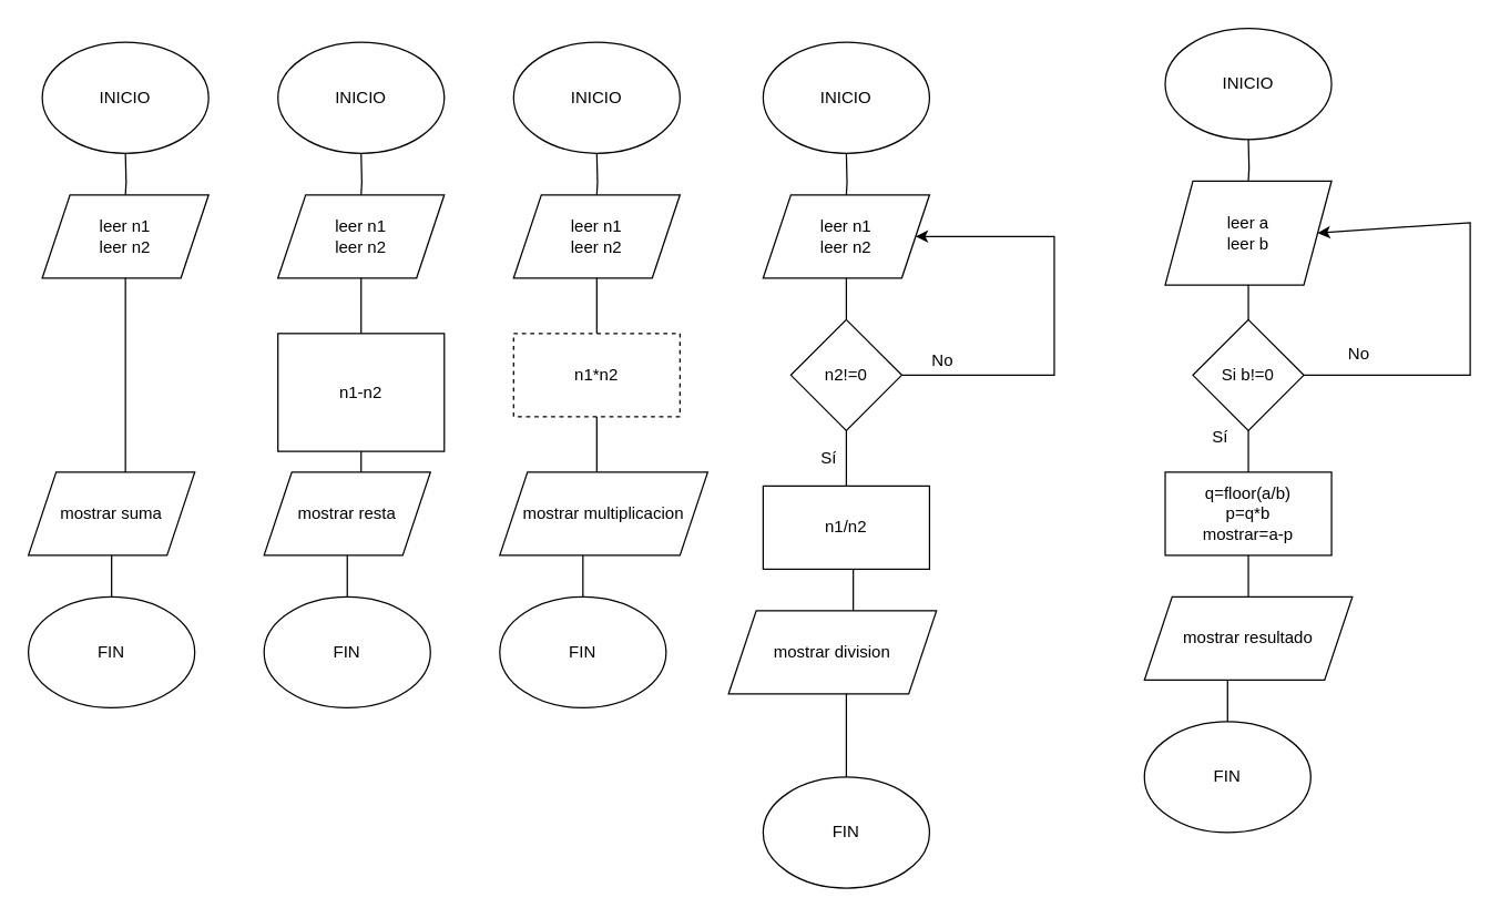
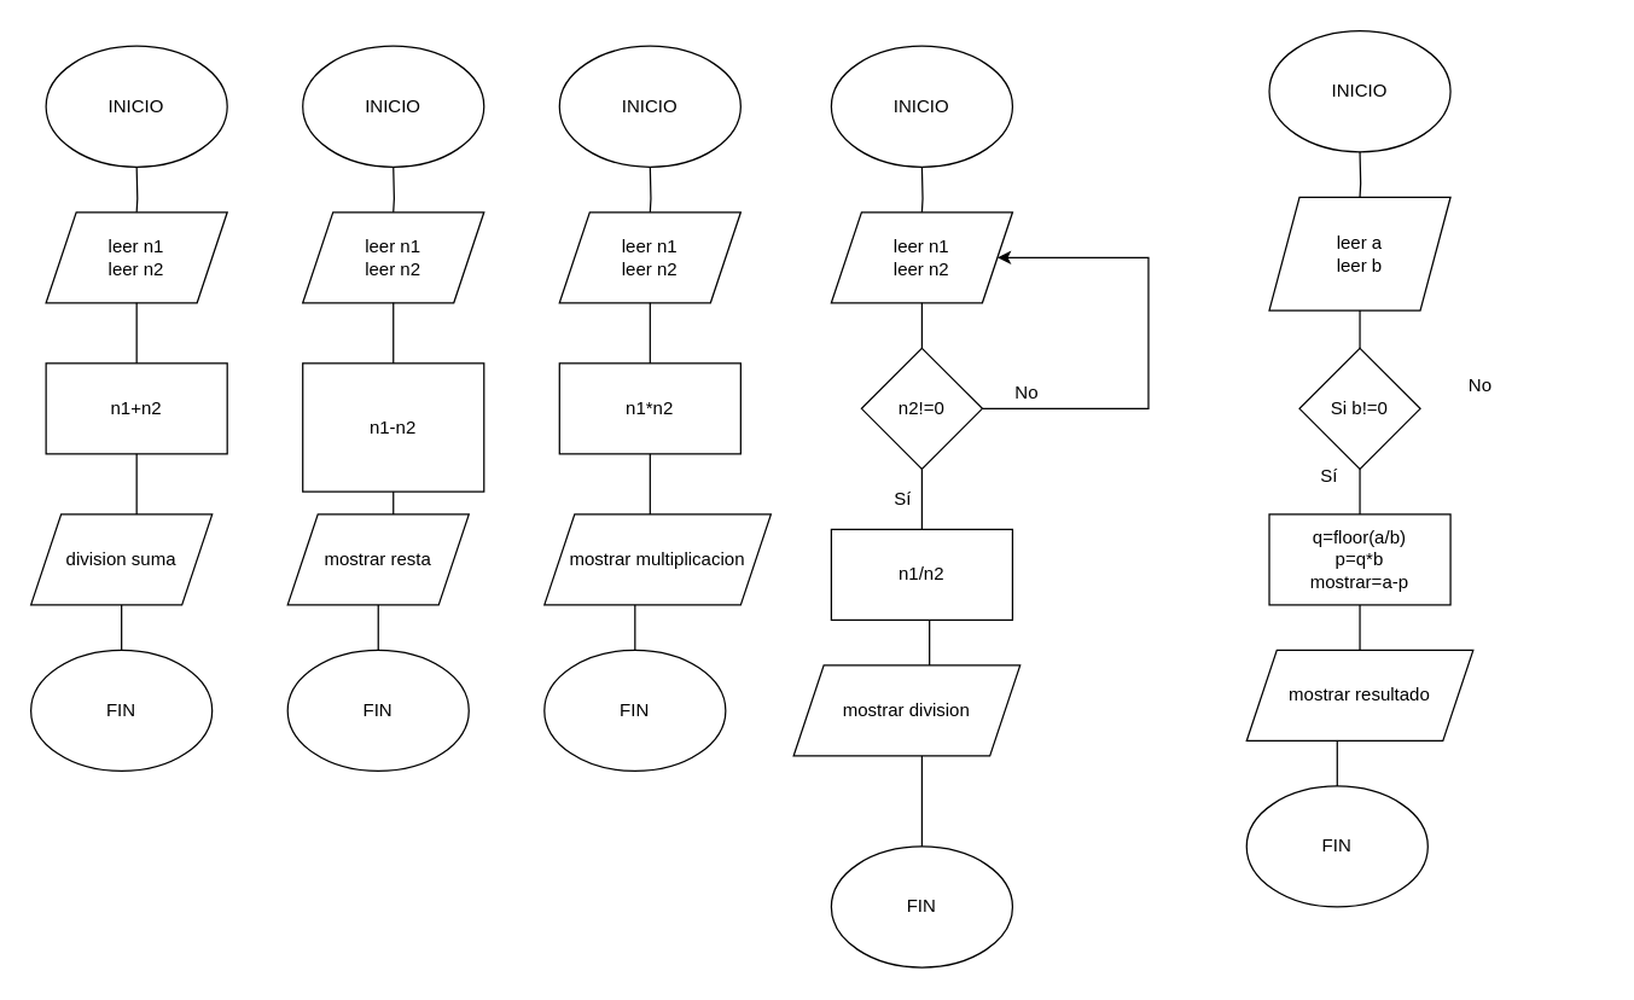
  <mxCell id="0" />
  <mxCell id="1" parent="0" />
  <mxCell id="2" value="INICIO" style="ellipse;whiteSpace=wrap;html=1;" parent="1" vertex="1"><mxGeometry x="30" y="30" width="120" height="80" as="geometry" /></mxCell>
  <mxCell id="3" value="leer n1&lt;br&gt;leer n2" style="shape=parallelogram;perimeter=parallelogramPerimeter;whiteSpace=wrap;html=1;fixedSize=1;" parent="1" vertex="1"><mxGeometry x="30" y="140" width="120" height="60" as="geometry" /></mxCell>
  <mxCell id="4" value="" style="rounded=0;html=1;jettySize=auto;orthogonalLoop=1;fontSize=11;endArrow=none;endFill=0;endSize=8;strokeWidth=1;shadow=0;labelBackgroundColor=none;edgeStyle=orthogonalEdgeStyle;" parent="1" target="3" edge="1"><mxGeometry relative="1" as="geometry"><mxPoint x="90" y="110" as="sourcePoint" /><mxPoint x="90" y="230" as="targetPoint" /></mxGeometry></mxCell>
- <mxCell id="5" value="mostrar suma" style="shape=parallelogram;perimeter=parallelogramPerimeter;whiteSpace=wrap;html=1;fixedSize=1;" parent="1" vertex="1"><mxGeometry x="20" y="340" width="120" height="60" as="geometry" /></mxCell>
+ <mxCell id="5" value="division suma" style="shape=parallelogram;perimeter=parallelogramPerimeter;whiteSpace=wrap;html=1;fixedSize=1;" parent="1" vertex="1"><mxGeometry x="20" y="340" width="120" height="60" as="geometry" /></mxCell>
  <mxCell id="6" value="" style="rounded=0;html=1;jettySize=auto;orthogonalLoop=1;fontSize=11;endArrow=none;endFill=0;endSize=8;strokeWidth=1;shadow=0;labelBackgroundColor=none;edgeStyle=orthogonalEdgeStyle;startArrow=none;" parent="1" source="3" target="5" edge="1"><mxGeometry relative="1" as="geometry"><mxPoint x="90" y="200" as="sourcePoint" /><mxPoint x="90" y="380" as="targetPoint" /><Array as="points"><mxPoint x="90" y="340" /><mxPoint x="90" y="340" /></Array></mxGeometry></mxCell>
+ <mxCell id="7" value="n1+n2" style="rounded=0;whiteSpace=wrap;html=1;" parent="1" vertex="1"><mxGeometry x="30" y="240" width="120" height="60" as="geometry" /></mxCell>
  <mxCell id="8" value="FIN" style="ellipse;whiteSpace=wrap;html=1;" parent="1" vertex="1"><mxGeometry x="20" y="430" width="120" height="80" as="geometry" /></mxCell>
  <mxCell id="9" value="" style="endArrow=none;html=1;rounded=0;entryX=0.5;entryY=0;entryDx=0;entryDy=0;" parent="1" target="8" edge="1"><mxGeometry width="50" height="50" relative="1" as="geometry"><mxPoint x="80" y="400" as="sourcePoint" /><mxPoint x="310" y="260" as="targetPoint" /><Array as="points"><mxPoint x="80" y="400" /></Array></mxGeometry></mxCell>
  <mxCell id="10" value="INICIO" style="ellipse;whiteSpace=wrap;html=1;" parent="1" vertex="1"><mxGeometry x="200" y="30" width="120" height="80" as="geometry" /></mxCell>
  <mxCell id="11" value="leer n1&lt;br&gt;leer n2" style="shape=parallelogram;perimeter=parallelogramPerimeter;whiteSpace=wrap;html=1;fixedSize=1;" parent="1" vertex="1"><mxGeometry x="200" y="140" width="120" height="60" as="geometry" /></mxCell>
  <mxCell id="12" value="" style="rounded=0;html=1;jettySize=auto;orthogonalLoop=1;fontSize=11;endArrow=none;endFill=0;endSize=8;strokeWidth=1;shadow=0;labelBackgroundColor=none;edgeStyle=orthogonalEdgeStyle;" parent="1" target="11" edge="1"><mxGeometry relative="1" as="geometry"><mxPoint x="260" y="110" as="sourcePoint" /><mxPoint x="260" y="230" as="targetPoint" /></mxGeometry></mxCell>
  <mxCell id="13" value="mostrar resta" style="shape=parallelogram;perimeter=parallelogramPerimeter;whiteSpace=wrap;html=1;fixedSize=1;" parent="1" vertex="1"><mxGeometry x="190" y="340" width="120" height="60" as="geometry" /></mxCell>
  <mxCell id="14" value="" style="rounded=0;html=1;jettySize=auto;orthogonalLoop=1;fontSize=11;endArrow=none;endFill=0;endSize=8;strokeWidth=1;shadow=0;labelBackgroundColor=none;edgeStyle=orthogonalEdgeStyle;startArrow=none;" parent="1" source="11" target="13" edge="1"><mxGeometry relative="1" as="geometry"><mxPoint x="260" y="200" as="sourcePoint" /><mxPoint x="260" y="380" as="targetPoint" /><Array as="points"><mxPoint x="260" y="340" /><mxPoint x="260" y="340" /></Array></mxGeometry></mxCell>
  <mxCell id="15" value="n1-n2" style="rounded=0;whiteSpace=wrap;html=1;" parent="1" vertex="1"><mxGeometry x="200" y="240" width="120" height="85" as="geometry" /></mxCell>
  <mxCell id="16" value="FIN" style="ellipse;whiteSpace=wrap;html=1;" parent="1" vertex="1"><mxGeometry x="190" y="430" width="120" height="80" as="geometry" /></mxCell>
  <mxCell id="17" value="" style="endArrow=none;html=1;rounded=0;entryX=0.5;entryY=0;entryDx=0;entryDy=0;" parent="1" target="16" edge="1"><mxGeometry width="50" height="50" relative="1" as="geometry"><mxPoint x="250" y="400" as="sourcePoint" /><mxPoint x="480" y="260" as="targetPoint" /><Array as="points"><mxPoint x="250" y="400" /></Array></mxGeometry></mxCell>
  <mxCell id="18" value="INICIO" style="ellipse;whiteSpace=wrap;html=1;" parent="1" vertex="1"><mxGeometry x="370" y="30" width="120" height="80" as="geometry" /></mxCell>
  <mxCell id="19" value="leer n1&lt;br&gt;leer n2" style="shape=parallelogram;perimeter=parallelogramPerimeter;whiteSpace=wrap;html=1;fixedSize=1;" parent="1" vertex="1"><mxGeometry x="370" y="140" width="120" height="60" as="geometry" /></mxCell>
  <mxCell id="20" value="" style="rounded=0;html=1;jettySize=auto;orthogonalLoop=1;fontSize=11;endArrow=none;endFill=0;endSize=8;strokeWidth=1;shadow=0;labelBackgroundColor=none;edgeStyle=orthogonalEdgeStyle;" parent="1" target="19" edge="1"><mxGeometry relative="1" as="geometry"><mxPoint x="430" y="110" as="sourcePoint" /><mxPoint x="430" y="230" as="targetPoint" /></mxGeometry></mxCell>
  <mxCell id="21" value="mostrar multiplicacion" style="shape=parallelogram;perimeter=parallelogramPerimeter;whiteSpace=wrap;html=1;fixedSize=1;" parent="1" vertex="1"><mxGeometry x="360" y="340" width="150" height="60" as="geometry" /></mxCell>
  <mxCell id="22" value="" style="rounded=0;html=1;jettySize=auto;orthogonalLoop=1;fontSize=11;endArrow=none;endFill=0;endSize=8;strokeWidth=1;shadow=0;labelBackgroundColor=none;edgeStyle=orthogonalEdgeStyle;startArrow=none;" parent="1" source="19" target="21" edge="1"><mxGeometry relative="1" as="geometry"><mxPoint x="430" y="200" as="sourcePoint" /><mxPoint x="430" y="380" as="targetPoint" /><Array as="points"><mxPoint x="430" y="340" /><mxPoint x="430" y="340" /></Array></mxGeometry></mxCell>
- <mxCell id="23" value="n1*n2" style="rounded=0;whiteSpace=wrap;html=1;dashed=1;" parent="1" vertex="1"><mxGeometry x="370" y="240" width="120" height="60" as="geometry" /></mxCell>
+ <mxCell id="23" value="n1*n2" style="rounded=0;whiteSpace=wrap;html=1;" parent="1" vertex="1"><mxGeometry x="370" y="240" width="120" height="60" as="geometry" /></mxCell>
  <mxCell id="24" value="FIN" style="ellipse;whiteSpace=wrap;html=1;" parent="1" vertex="1"><mxGeometry x="360" y="430" width="120" height="80" as="geometry" /></mxCell>
  <mxCell id="25" value="" style="endArrow=none;html=1;rounded=0;entryX=0.5;entryY=0;entryDx=0;entryDy=0;" parent="1" target="24" edge="1"><mxGeometry width="50" height="50" relative="1" as="geometry"><mxPoint x="420" y="400" as="sourcePoint" /><mxPoint x="650" y="260" as="targetPoint" /><Array as="points"><mxPoint x="420" y="400" /></Array></mxGeometry></mxCell>
  <mxCell id="26" value="INICIO" style="ellipse;whiteSpace=wrap;html=1;" parent="1" vertex="1"><mxGeometry x="550" y="30" width="120" height="80" as="geometry" /></mxCell>
  <mxCell id="27" value="leer n1&lt;br&gt;leer n2" style="shape=parallelogram;perimeter=parallelogramPerimeter;whiteSpace=wrap;html=1;fixedSize=1;" parent="1" vertex="1"><mxGeometry x="550" y="140" width="120" height="60" as="geometry" /></mxCell>
  <mxCell id="28" value="" style="rounded=0;html=1;jettySize=auto;orthogonalLoop=1;fontSize=11;endArrow=none;endFill=0;endSize=8;strokeWidth=1;shadow=0;labelBackgroundColor=none;edgeStyle=orthogonalEdgeStyle;" parent="1" target="27" edge="1"><mxGeometry relative="1" as="geometry"><mxPoint x="610" y="110" as="sourcePoint" /><mxPoint x="610" y="230" as="targetPoint" /></mxGeometry></mxCell>
  <mxCell id="29" value="mostrar division" style="shape=parallelogram;perimeter=parallelogramPerimeter;whiteSpace=wrap;html=1;fixedSize=1;" parent="1" vertex="1"><mxGeometry x="525" y="440" width="150" height="60" as="geometry" /></mxCell>
  <mxCell id="30" value="" style="rounded=0;html=1;jettySize=auto;orthogonalLoop=1;fontSize=11;endArrow=none;endFill=0;endSize=8;strokeWidth=1;shadow=0;labelBackgroundColor=none;edgeStyle=orthogonalEdgeStyle;startArrow=none;" parent="1" source="36" target="29" edge="1"><mxGeometry relative="1" as="geometry"><mxPoint x="610" y="200" as="sourcePoint" /><mxPoint x="610" y="380" as="targetPoint" /><Array as="points"><mxPoint x="610" y="340" /><mxPoint x="610" y="340" /></Array></mxGeometry></mxCell>
  <mxCell id="31" value="n1/n2" style="rounded=0;whiteSpace=wrap;html=1;" parent="1" vertex="1"><mxGeometry x="550" y="350" width="120" height="60" as="geometry" /></mxCell>
  <mxCell id="32" value="FIN" style="ellipse;whiteSpace=wrap;html=1;" parent="1" vertex="1"><mxGeometry x="550" y="560" width="120" height="80" as="geometry" /></mxCell>
  <mxCell id="33" value="n2!=0" style="rhombus;whiteSpace=wrap;html=1;" parent="1" vertex="1"><mxGeometry x="570" y="230" width="80" height="80" as="geometry" /></mxCell>
  <mxCell id="34" value="" style="endArrow=classic;html=1;rounded=0;exitX=1;exitY=0.5;exitDx=0;exitDy=0;entryX=1;entryY=0.5;entryDx=0;entryDy=0;" parent="1" source="33" target="27" edge="1"><mxGeometry width="50" height="50" relative="1" as="geometry"><mxPoint x="700" y="580" as="sourcePoint" /><mxPoint x="750" y="590" as="targetPoint" /><Array as="points"><mxPoint x="760" y="270" /><mxPoint x="760" y="170" /></Array></mxGeometry></mxCell>
  <mxCell id="35" value="" style="endArrow=none;html=1;rounded=0;" parent="1" source="32" edge="1"><mxGeometry width="50" height="50" relative="1" as="geometry"><mxPoint x="560" y="550" as="sourcePoint" /><mxPoint x="610" y="500" as="targetPoint" /></mxGeometry></mxCell>
  <mxCell id="36" value="Sí" style="text;strokeColor=none;fillColor=none;html=1;whiteSpace=wrap;verticalAlign=middle;overflow=hidden;" parent="1" vertex="1"><mxGeometry x="590" y="300" width="50" height="60" as="geometry" /></mxCell>
  <mxCell id="37" value="No" style="text;strokeColor=none;fillColor=none;html=1;whiteSpace=wrap;verticalAlign=middle;overflow=hidden;" parent="1" vertex="1"><mxGeometry x="670" y="230" width="50" height="60" as="geometry" /></mxCell>
  <mxCell id="38" value="" style="endArrow=none;html=1;rounded=0;entryX=0.5;entryY=1;entryDx=0;entryDy=0;exitX=0.5;exitY=0;exitDx=0;exitDy=0;" parent="1" source="33" target="27" edge="1"><mxGeometry width="50" height="50" relative="1" as="geometry"><mxPoint x="350" y="340" as="sourcePoint" /><mxPoint x="400" y="290" as="targetPoint" /></mxGeometry></mxCell>
  <mxCell id="39" value="" style="endArrow=none;html=1;rounded=0;exitX=0.4;exitY=0.833;exitDx=0;exitDy=0;exitPerimeter=0;" parent="1" source="36" edge="1"><mxGeometry width="50" height="50" relative="1" as="geometry"><mxPoint x="560" y="360" as="sourcePoint" /><mxPoint x="610" y="310" as="targetPoint" /></mxGeometry></mxCell>
  <mxCell id="40" value="INICIO" style="ellipse;whiteSpace=wrap;html=1;" parent="1" vertex="1"><mxGeometry x="840" y="20" width="120" height="80" as="geometry" /></mxCell>
  <mxCell id="41" value="leer a&lt;br&gt;leer b" style="shape=parallelogram;perimeter=parallelogramPerimeter;whiteSpace=wrap;html=1;fixedSize=1;" parent="1" vertex="1"><mxGeometry x="840" y="130" width="120" height="75" as="geometry" /></mxCell>
  <mxCell id="42" value="" style="rounded=0;html=1;jettySize=auto;orthogonalLoop=1;fontSize=11;endArrow=none;endFill=0;endSize=8;strokeWidth=1;shadow=0;labelBackgroundColor=none;edgeStyle=orthogonalEdgeStyle;" parent="1" target="41" edge="1"><mxGeometry relative="1" as="geometry"><mxPoint x="900" y="100" as="sourcePoint" /><mxPoint x="900" y="220" as="targetPoint" /></mxGeometry></mxCell>
  <mxCell id="43" value="mostrar resultado" style="shape=parallelogram;perimeter=parallelogramPerimeter;whiteSpace=wrap;html=1;fixedSize=1;" parent="1" vertex="1"><mxGeometry x="825" y="430" width="150" height="60" as="geometry" /></mxCell>
  <mxCell id="44" value="q=floor(a/b)&lt;br&gt;p=q*b&lt;br&gt;mostrar=a-p" style="rounded=0;whiteSpace=wrap;html=1;" parent="1" vertex="1"><mxGeometry x="840" y="340" width="120" height="60" as="geometry" /></mxCell>
  <mxCell id="45" value="FIN" style="ellipse;whiteSpace=wrap;html=1;" parent="1" vertex="1"><mxGeometry x="825" y="520" width="120" height="80" as="geometry" /></mxCell>
  <mxCell id="46" value="" style="endArrow=none;html=1;rounded=0;entryX=0.5;entryY=0;entryDx=0;entryDy=0;" parent="1" target="45" edge="1"><mxGeometry width="50" height="50" relative="1" as="geometry"><mxPoint x="885" y="490" as="sourcePoint" /><mxPoint x="1115" y="350" as="targetPoint" /><Array as="points"><mxPoint x="885" y="490" /></Array></mxGeometry></mxCell>
  <mxCell id="47" value="" style="endArrow=none;html=1;rounded=0;entryX=0.5;entryY=1;entryDx=0;entryDy=0;" parent="1" target="41" edge="1"><mxGeometry width="50" height="50" relative="1" as="geometry"><mxPoint x="900" y="240" as="sourcePoint" /><mxPoint x="900" y="280" as="targetPoint" /></mxGeometry></mxCell>
  <mxCell id="48" value="Si b!=0" style="rhombus;whiteSpace=wrap;html=1;" parent="1" vertex="1"><mxGeometry x="860" y="230" width="80" height="80" as="geometry" /></mxCell>
  <mxCell id="49" value="" style="endArrow=none;html=1;rounded=0;entryX=0.5;entryY=1;entryDx=0;entryDy=0;exitX=0.5;exitY=0;exitDx=0;exitDy=0;" parent="1" source="44" target="48" edge="1"><mxGeometry width="50" height="50" relative="1" as="geometry"><mxPoint x="850" y="330" as="sourcePoint" /><mxPoint x="900" y="280" as="targetPoint" /></mxGeometry></mxCell>
- <mxCell id="50" value="" style="endArrow=classic;html=1;rounded=0;entryX=1;entryY=0.5;entryDx=0;entryDy=0;exitX=1;exitY=0.5;exitDx=0;exitDy=0;" parent="1" source="48" target="41" edge="1"><mxGeometry width="50" height="50" relative="1" as="geometry"><mxPoint x="1060" y="280" as="sourcePoint" /><mxPoint x="980" y="250" as="targetPoint" /><Array as="points"><mxPoint x="1060" y="270" /><mxPoint x="1060" y="160" /></Array></mxGeometry></mxCell>
  <mxCell id="51" value="No" style="text;html=1;strokeColor=none;fillColor=none;align=center;verticalAlign=middle;whiteSpace=wrap;rounded=0;" parent="1" vertex="1"><mxGeometry x="950" y="240" width="60" height="30" as="geometry" /></mxCell>
  <mxCell id="52" value="Sí" style="text;html=1;strokeColor=none;fillColor=none;align=center;verticalAlign=middle;whiteSpace=wrap;rounded=0;" parent="1" vertex="1"><mxGeometry x="850" y="300" width="60" height="30" as="geometry" /></mxCell>
  <mxCell id="53" value="" style="endArrow=none;html=1;rounded=0;entryX=0.5;entryY=1;entryDx=0;entryDy=0;exitX=0.5;exitY=0;exitDx=0;exitDy=0;" parent="1" source="43" target="44" edge="1"><mxGeometry width="50" height="50" relative="1" as="geometry"><mxPoint x="1040" y="420" as="sourcePoint" /><mxPoint x="900" y="280" as="targetPoint" /></mxGeometry></mxCell>
